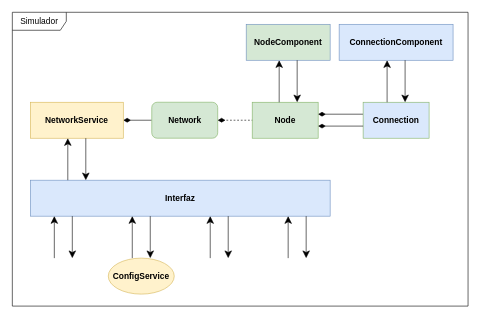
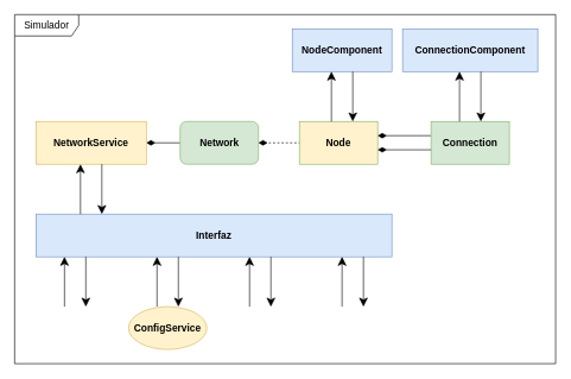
  <mxCell id="0" />
  <mxCell id="1" parent="0" />
  <mxCell id="2" style="edgeStyle=orthogonalEdgeStyle;rounded=0;orthogonalLoop=1;jettySize=auto;html=1;entryX=1;entryY=0.5;entryDx=0;entryDy=0;endArrow=diamondThin;endFill=1;endSize=10;startSize=10;" parent="1" source="6" target="3" edge="1"><mxGeometry relative="1" as="geometry" /></mxCell>
  <mxCell id="3" value="&lt;span style=&quot;font-size: 14px; font-weight: 700;&quot;&gt;NetworkService&lt;/span&gt;" style="html=1;whiteSpace=wrap;container=0;fillColor=#fff2cc;strokeColor=#d6b656;" parent="1" vertex="1"><mxGeometry x="50" y="170" width="155" height="60" as="geometry" /></mxCell>
  <mxCell id="4" value="&lt;span style=&quot;font-size: 14px;&quot;&gt;Interfaz&lt;/span&gt;" style="html=1;whiteSpace=wrap;fontStyle=1;fillColor=#dae8fc;strokeColor=#6c8ebf;container=0;" parent="1" vertex="1"><mxGeometry x="50" y="300" width="500" height="60" as="geometry" /></mxCell>
  <mxCell id="5" value="&lt;font style=&quot;font-size: 14px;&quot;&gt;Simulador&lt;/font&gt;" style="shape=umlFrame;whiteSpace=wrap;html=1;pointerEvents=0;container=0;width=90;height=30;" parent="1" vertex="1"><mxGeometry x="20" y="20" width="760" height="490" as="geometry" /></mxCell>
  <mxCell id="6" value="&lt;span style=&quot;font-size: 14px; font-weight: 700;&quot;&gt;Network&lt;/span&gt;" style="html=1;whiteSpace=wrap;container=0;fillColor=#d5e8d4;strokeColor=#82b366;rounded=1;" parent="1" vertex="1"><mxGeometry x="252.5" y="170" width="110" height="60" as="geometry" /></mxCell>
  <mxCell id="7" style="edgeStyle=orthogonalEdgeStyle;rounded=0;orthogonalLoop=1;jettySize=auto;html=1;entryX=1;entryY=0.5;entryDx=0;entryDy=0;endArrow=diamondThin;endFill=1;endSize=10;startSize=10;exitX=0;exitY=0.5;exitDx=0;exitDy=0;dashed=1;" parent="1" source="8" target="6" edge="1"><mxGeometry relative="1" as="geometry"><mxPoint x="750" y="250" as="sourcePoint" /><mxPoint x="750" y="310" as="targetPoint" /><Array as="points"><mxPoint x="520" y="200" /><mxPoint x="520" y="200" /></Array></mxGeometry></mxCell>
- <mxCell id="8" value="&lt;span style=&quot;font-size: 14px;&quot;&gt;Node&lt;/span&gt;" style="html=1;whiteSpace=wrap;fontStyle=1;container=0;fillColor=#d5e8d4;strokeColor=#82b366;" parent="1" vertex="1"><mxGeometry x="420" y="170" width="110" height="60" as="geometry" /></mxCell>
+ <mxCell id="8" value="&lt;span style=&quot;font-size: 14px;&quot;&gt;Node&lt;/span&gt;" style="html=1;whiteSpace=wrap;fontStyle=1;container=0;fillColor=#fff2cc;strokeColor=#82b366;" parent="1" vertex="1"><mxGeometry x="420" y="170" width="110" height="60" as="geometry" /></mxCell>
  <mxCell id="9" style="edgeStyle=orthogonalEdgeStyle;rounded=0;orthogonalLoop=1;jettySize=auto;html=1;entryX=1;entryY=0.5;entryDx=0;entryDy=0;endArrow=diamondThin;endFill=1;endSize=10;startSize=10;" edge="1" parent="1"><mxGeometry relative="1" as="geometry"><mxPoint x="605" y="189.94" as="sourcePoint" /><mxPoint x="530" y="189.94" as="targetPoint" /></mxGeometry></mxCell>
- <mxCell id="10" value="&lt;span style=&quot;font-size: 14px;&quot;&gt;Connection&lt;/span&gt;" style="html=1;whiteSpace=wrap;fontStyle=1;fillColor=#dae8fc;strokeColor=#82b366;container=0;" parent="1" vertex="1"><mxGeometry x="605" y="170" width="110" height="60" as="geometry" /></mxCell>
- <mxCell id="11" value="&lt;span style=&quot;font-size: 14px;&quot;&gt;NodeComponent&lt;/span&gt;" style="html=1;whiteSpace=wrap;fontStyle=1;fillColor=#d5e8d4;strokeColor=#6c8ebf;container=0;" parent="1" vertex="1"><mxGeometry x="410" y="40" width="140" height="60" as="geometry" /></mxCell>
+ <mxCell id="10" value="&lt;span style=&quot;font-size: 14px;&quot;&gt;Connection&lt;/span&gt;" style="html=1;whiteSpace=wrap;fontStyle=1;fillColor=#d5e8d4;strokeColor=#82b366;container=0;" parent="1" vertex="1"><mxGeometry x="605" y="170" width="110" height="60" as="geometry" /></mxCell>
+ <mxCell id="11" value="&lt;span style=&quot;font-size: 14px;&quot;&gt;NodeComponent&lt;/span&gt;" style="html=1;whiteSpace=wrap;fontStyle=1;fillColor=#dae8fc;strokeColor=#6c8ebf;container=0;" parent="1" vertex="1"><mxGeometry x="410" y="40" width="140" height="60" as="geometry" /></mxCell>
  <mxCell id="12" value="&lt;span style=&quot;font-size: 14px;&quot;&gt;ConnectionComponent&lt;/span&gt;" style="html=1;whiteSpace=wrap;fontStyle=1;fillColor=#dae8fc;strokeColor=#6c8ebf;container=0;" parent="1" vertex="1"><mxGeometry x="565" y="40" width="190" height="60" as="geometry" /></mxCell>
  <mxCell id="13" style="rounded=0;orthogonalLoop=1;jettySize=auto;html=1;entryX=0.5;entryY=1;entryDx=0;entryDy=0;endSize=10;startSize=10;fontStyle=1" parent="1" edge="1"><mxGeometry relative="1" as="geometry"><mxPoint x="645" y="170" as="sourcePoint" /><mxPoint x="645" y="100" as="targetPoint" /></mxGeometry></mxCell>
  <mxCell id="14" style="rounded=0;orthogonalLoop=1;jettySize=auto;html=1;entryX=0.5;entryY=1;entryDx=0;entryDy=0;endSize=10;startSize=10;startArrow=classic;startFill=1;endArrow=none;fontStyle=1" parent="1" edge="1"><mxGeometry relative="1" as="geometry"><mxPoint x="675" y="170" as="sourcePoint" /><mxPoint x="675" y="100" as="targetPoint" /></mxGeometry></mxCell>
  <mxCell id="15" style="rounded=0;orthogonalLoop=1;jettySize=auto;html=1;entryX=0.5;entryY=1;entryDx=0;entryDy=0;endSize=10;startSize=10;fontStyle=1" parent="1" edge="1"><mxGeometry relative="1" as="geometry"><mxPoint x="465" y="170" as="sourcePoint" /><mxPoint x="465" y="100" as="targetPoint" /></mxGeometry></mxCell>
  <mxCell id="16" style="rounded=0;orthogonalLoop=1;jettySize=auto;html=1;entryX=0.5;entryY=1;entryDx=0;entryDy=0;endSize=10;startSize=10;startArrow=classic;startFill=1;endArrow=none;fontStyle=1" parent="1" edge="1"><mxGeometry relative="1" as="geometry"><mxPoint x="495" y="170" as="sourcePoint" /><mxPoint x="495" y="100" as="targetPoint" /></mxGeometry></mxCell>
  <mxCell id="17" value="" style="group" vertex="1" connectable="0" parent="1"><mxGeometry x="180" y="360" width="110" height="130" as="geometry" /></mxCell>
  <mxCell id="18" value="" style="group;rotation=90;" parent="17" vertex="1" connectable="0"><mxGeometry x="20" y="20" width="70" height="30" as="geometry" /></mxCell>
  <mxCell id="19" style="rounded=0;orthogonalLoop=1;jettySize=auto;html=1;entryX=0.5;entryY=1;entryDx=0;entryDy=0;endSize=10;startSize=10;fontStyle=1" parent="18" edge="1"><mxGeometry relative="1" as="geometry"><mxPoint x="20" y="50" as="sourcePoint" /><mxPoint x="20" y="-20" as="targetPoint" /></mxGeometry></mxCell>
  <mxCell id="20" style="rounded=0;orthogonalLoop=1;jettySize=auto;html=1;entryX=0.5;entryY=1;entryDx=0;entryDy=0;endSize=10;startSize=10;startArrow=classic;startFill=1;endArrow=none;fontStyle=1" parent="18" edge="1"><mxGeometry relative="1" as="geometry"><mxPoint x="50" y="50" as="sourcePoint" /><mxPoint x="50" y="-20" as="targetPoint" /></mxGeometry></mxCell>
  <mxCell id="21" value="&lt;span style=&quot;font-size: 14px; font-weight: 700;&quot;&gt;ConfigService&lt;/span&gt;" style="ellipse;html=1;whiteSpace=wrap;container=0;fillColor=#fff2cc;strokeColor=#d6b656;" vertex="1" parent="17"><mxGeometry y="70" width="110" height="60" as="geometry" /></mxCell>
  <mxCell id="22" value="" style="group" vertex="1" connectable="0" parent="1"><mxGeometry x="310" y="360" width="110" height="130" as="geometry" /></mxCell>
  <mxCell id="23" value="" style="group;rotation=90;" vertex="1" connectable="0" parent="22"><mxGeometry x="20" y="20" width="70" height="30" as="geometry" /></mxCell>
  <mxCell id="24" style="rounded=0;orthogonalLoop=1;jettySize=auto;html=1;entryX=0.5;entryY=1;entryDx=0;entryDy=0;endSize=10;startSize=10;fontStyle=1" edge="1" parent="23"><mxGeometry relative="1" as="geometry"><mxPoint x="20" y="50" as="sourcePoint" /><mxPoint x="20" y="-20" as="targetPoint" /></mxGeometry></mxCell>
  <mxCell id="25" style="rounded=0;orthogonalLoop=1;jettySize=auto;html=1;entryX=0.5;entryY=1;entryDx=0;entryDy=0;endSize=10;startSize=10;startArrow=classic;startFill=1;endArrow=none;fontStyle=1" edge="1" parent="23"><mxGeometry relative="1" as="geometry"><mxPoint x="50" y="50" as="sourcePoint" /><mxPoint x="50" y="-20" as="targetPoint" /></mxGeometry></mxCell>
  <mxCell id="26" value="" style="group" vertex="1" connectable="0" parent="1"><mxGeometry x="440" y="360" width="110" height="130" as="geometry" /></mxCell>
  <mxCell id="27" value="" style="group;rotation=90;" vertex="1" connectable="0" parent="26"><mxGeometry x="20" y="20" width="70" height="30" as="geometry" /></mxCell>
  <mxCell id="28" style="rounded=0;orthogonalLoop=1;jettySize=auto;html=1;entryX=0.5;entryY=1;entryDx=0;entryDy=0;endSize=10;startSize=10;fontStyle=1" edge="1" parent="27"><mxGeometry relative="1" as="geometry"><mxPoint x="20" y="50" as="sourcePoint" /><mxPoint x="20" y="-20" as="targetPoint" /></mxGeometry></mxCell>
  <mxCell id="29" style="rounded=0;orthogonalLoop=1;jettySize=auto;html=1;entryX=0.5;entryY=1;entryDx=0;entryDy=0;endSize=10;startSize=10;startArrow=classic;startFill=1;endArrow=none;fontStyle=1" edge="1" parent="27"><mxGeometry relative="1" as="geometry"><mxPoint x="50" y="50" as="sourcePoint" /><mxPoint x="50" y="-20" as="targetPoint" /></mxGeometry></mxCell>
  <mxCell id="30" value="" style="group" vertex="1" connectable="0" parent="1"><mxGeometry x="50" y="360" width="110" height="130" as="geometry" /></mxCell>
  <mxCell id="31" value="" style="group;rotation=90;" vertex="1" connectable="0" parent="30"><mxGeometry x="20" y="20" width="70" height="30" as="geometry" /></mxCell>
  <mxCell id="32" style="rounded=0;orthogonalLoop=1;jettySize=auto;html=1;entryX=0.5;entryY=1;entryDx=0;entryDy=0;endSize=10;startSize=10;fontStyle=1" edge="1" parent="31"><mxGeometry relative="1" as="geometry"><mxPoint x="20" y="50" as="sourcePoint" /><mxPoint x="20" y="-20" as="targetPoint" /></mxGeometry></mxCell>
  <mxCell id="33" style="rounded=0;orthogonalLoop=1;jettySize=auto;html=1;entryX=0.5;entryY=1;entryDx=0;entryDy=0;endSize=10;startSize=10;startArrow=classic;startFill=1;endArrow=none;fontStyle=1" edge="1" parent="31"><mxGeometry relative="1" as="geometry"><mxPoint x="50" y="50" as="sourcePoint" /><mxPoint x="50" y="-20" as="targetPoint" /></mxGeometry></mxCell>
  <mxCell id="34" value="" style="group;rotation=180;" vertex="1" connectable="0" parent="1"><mxGeometry x="92.5" y="250" width="70" height="30" as="geometry" /></mxCell>
  <mxCell id="35" style="rounded=0;orthogonalLoop=1;jettySize=auto;html=1;entryX=0.5;entryY=1;entryDx=0;entryDy=0;endSize=10;startSize=10;fontStyle=1" edge="1" parent="34"><mxGeometry relative="1" as="geometry"><mxPoint x="20" y="50" as="sourcePoint" /><mxPoint x="20" y="-20" as="targetPoint" /></mxGeometry></mxCell>
  <mxCell id="36" style="rounded=0;orthogonalLoop=1;jettySize=auto;html=1;entryX=0.5;entryY=1;entryDx=0;entryDy=0;endSize=10;startSize=10;startArrow=classic;startFill=1;endArrow=none;fontStyle=1" edge="1" parent="34"><mxGeometry relative="1" as="geometry"><mxPoint x="50" y="50" as="sourcePoint" /><mxPoint x="50" y="-20" as="targetPoint" /></mxGeometry></mxCell>
  <mxCell id="37" style="edgeStyle=orthogonalEdgeStyle;rounded=0;orthogonalLoop=1;jettySize=auto;html=1;entryX=1;entryY=0.5;entryDx=0;entryDy=0;endArrow=diamondThin;endFill=1;endSize=10;startSize=10;" edge="1" parent="1"><mxGeometry relative="1" as="geometry"><mxPoint x="605" y="209.81" as="sourcePoint" /><mxPoint x="530" y="209.81" as="targetPoint" /></mxGeometry></mxCell>
